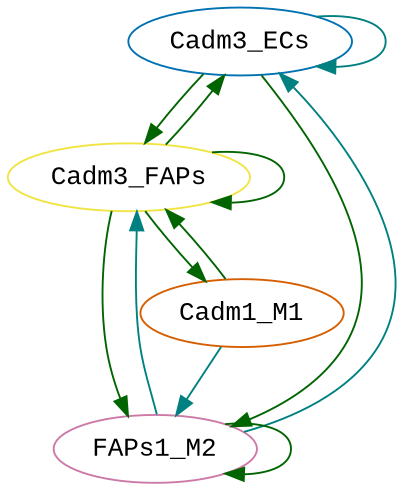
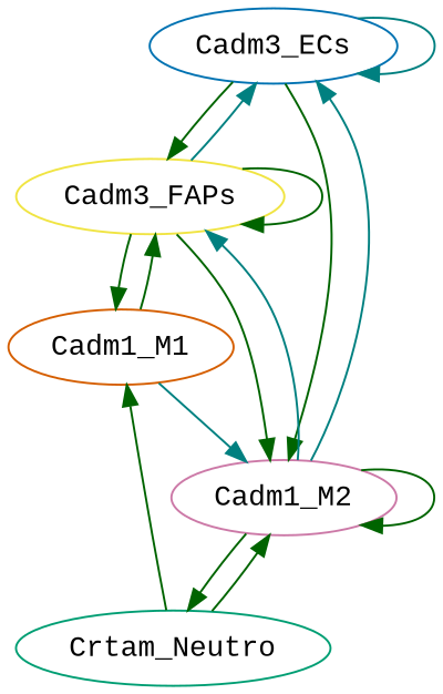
  digraph {
    fontname="Liberation Mono"
    node [fontname="Liberation Mono" genesym=Cadm3 nodetype=receiver]
    edge [color=darkgreen ecolor="#F0E442" fontname="Liberation Mono" origtype=Cadm3_FAPs weight=0.1525339013355357]
    Cadm3_ECs [averagexp=0.3177102277270478 celltype=ECs color="#0072B2"]
    Cadm3_FAPs [averagexp=0.4801038431365237 celltype=FAPs color="#F0E442"]
-   Cadm1_M2 [averagexp=0.4333912691303236 celltype=M2 color="#CC79A7" genesym=Cadm1 label=FAPs1_M2]
+   Cadm1_M2 [averagexp=0.4333912691303236 celltype=M2 color="#CC79A7" genesym=Cadm1]
    Cadm1_M1 [averagexp=0.2509703489935885 celltype=M1 color="#D55E00" genesym=Cadm1]
+   Crtam_Neutro [averagexp=0.5427557308636116 celltype=Neutro color="#009E73" genesym=Crtam nodetype=sender]
    Cadm3_ECs -> Cadm3_ECs [color=teal ecolor="#0072B2" origtype=Cadm3_ECs weight=0.1009397888023725]
    Cadm3_ECs -> Cadm3_FAPs [ecolor="#0072B2" origtype=Cadm3_ECs]
    Cadm3_ECs -> Cadm1_M2 [ecolor="#0072B2" origtype=Cadm3_ECs weight=0.1376928388103093]
-   Cadm3_FAPs -> Cadm3_ECs
+   Cadm3_FAPs -> Cadm3_ECs [color=teal]
    Cadm3_FAPs -> Cadm3_FAPs [weight=0.2304997001944597]
    Cadm3_FAPs -> Cadm1_M2 [weight=0.2080728138912838]
    Cadm3_FAPs -> Cadm1_M1 [weight=0.1204918290651364]
    Cadm1_M2 -> Cadm3_ECs [color=teal ecolor="#CC79A7" origtype=Cadm1_M2 weight=0.1376928388103093]
    Cadm1_M2 -> Cadm3_FAPs [color=teal ecolor="#CC79A7" origtype=Cadm1_M2 weight=0.2080728138912838]
    Cadm1_M2 -> Cadm1_M2 [ecolor="#CC79A7" origtype=Cadm1_M2 weight=0.1878279921583925]
+   Cadm1_M2 -> Crtam_Neutro [ecolor="#CC79A7" origtype=Cadm1_M2 weight=0.235225595026737]
    Cadm1_M1 -> Cadm3_FAPs [ecolor="#D55E00" origtype=Cadm1_M1 weight=0.1204918290651364]
    Cadm1_M1 -> Cadm1_M2 [color=teal ecolor="#D55E00" origtype=Cadm1_M1 weight=0.1087683580644115]
+   Crtam_Neutro -> Cadm1_M2 [ecolor="#009E73" origtype=Crtam_Neutro weight=0.235225595026737]
+   Crtam_Neutro -> Cadm1_M1 [ecolor="#009E73" origtype=Crtam_Neutro weight=0.1362155951931108]
  }
